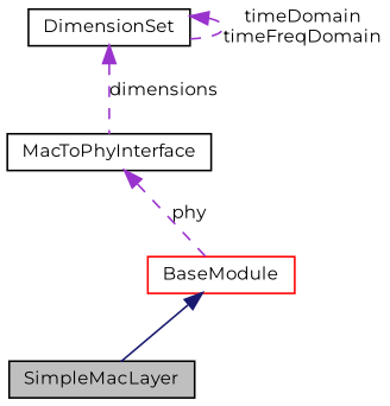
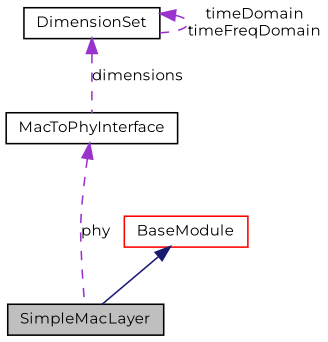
  digraph {
    fontname=Montserrat
    node [color=black fillcolor=white fontname=Montserrat fontsize=10 shape=record style=filled]
    edge [color=darkorchid3 dir=back fontname=Montserrat fontsize=10 labelfontname=FreeSans labelfontsize=10 style=dashed]
    n1 [fillcolor=grey75 fontcolor=black height=0.2 label=SimpleMacLayer width=0.4]
    n2 [color=red height=0.2 label=BaseModule width=0.4]
    n3 [height=0.2 label=MacToPhyInterface width=0.4]
    n4 [height=0.2 label=DimensionSet width=0.4]
    n2 -> n1 [color=midnightblue style=solid]
-   n3 -> n2 [label=phy]
+   n3 -> n1 [label=phy]
    n4 -> n3 [label=dimensions]
    n4 -> n4 [label="timeDomain\ntimeFreqDomain"]
  }
